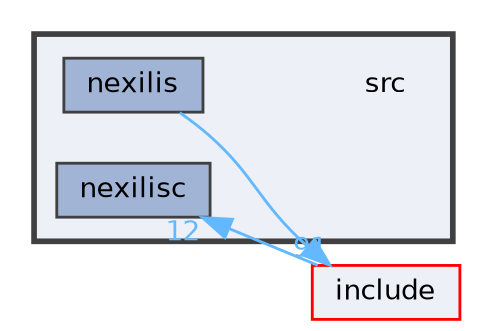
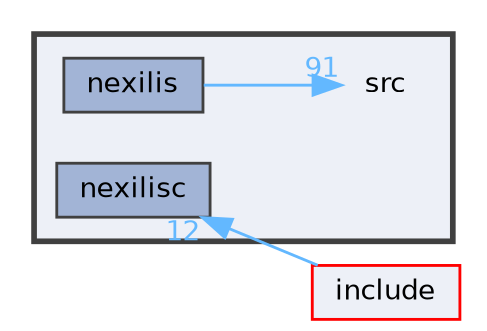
  digraph {
    compound=true
    rankdir=LR
    node [fontname=Helvetica fontsize=10 shape=box color=grey25 fillcolor="#a2b4d6" style=filled]
    edge [color=steelblue1 fontcolor=steelblue1 fontname=Helvetica fontsize=10 labeldistance=1.5 labelfontname=Helvetica labelfontsize=10]
    n1 [height=0.2 label=src shape=plaintext width=0.4 color="" fillcolor="" style=""]
    n2 [height=0.2 label=nexilis width=0.4]
    n3 [height=0.2 label=nexilisc width=0.4]
    n4 [color=red fillcolor="#edf0f7" height=0.2 label=include width=0.4]
    subgraph cluster_1 {
      bgcolor="#edf0f7"
      fontname=Helvetica
      fontsize=10
      pencolor=grey25
      style="filled,bold"
      n1
      n2
      n3
    }
-   n2 -> n4 [headlabel=91]
+   n2 -> n1 [headlabel=91]
    n4 -> n3 [headlabel=12]
  }
